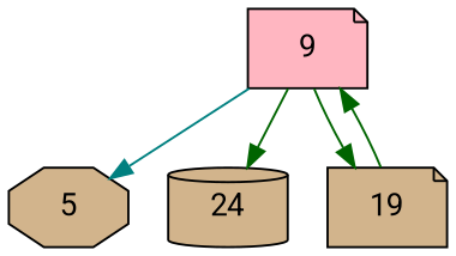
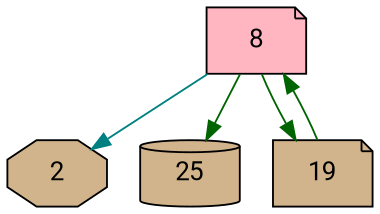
  strict digraph {
    fontname=Roboto
    node [fillcolor=tan fontname=Roboto shape=note style=filled]
    edge [color=darkgreen fontname=Roboto]
-   2 [entry=true shape=octagon label=5]
-   8 [fillcolor=lightpink label=9]
-   25 [shape=cylinder label=24]
+   2 [entry=true shape=octagon]
+   8 [fillcolor=lightpink]
+   25 [shape=cylinder]
    n4 [label=19]
    8 -> 2 [color=teal]
    8 -> 25
    8 -> n4
    n4 -> 8
  }
